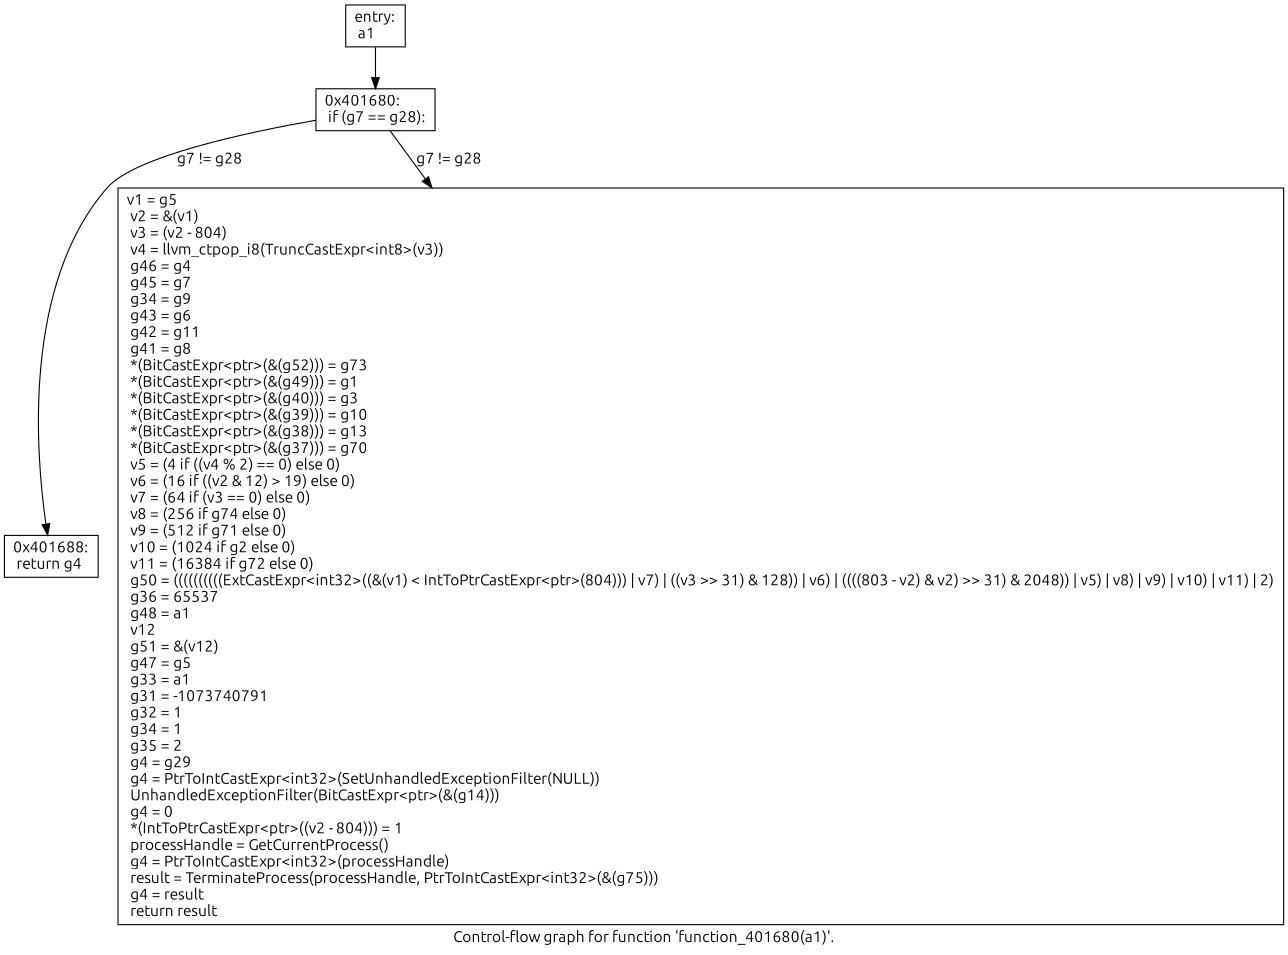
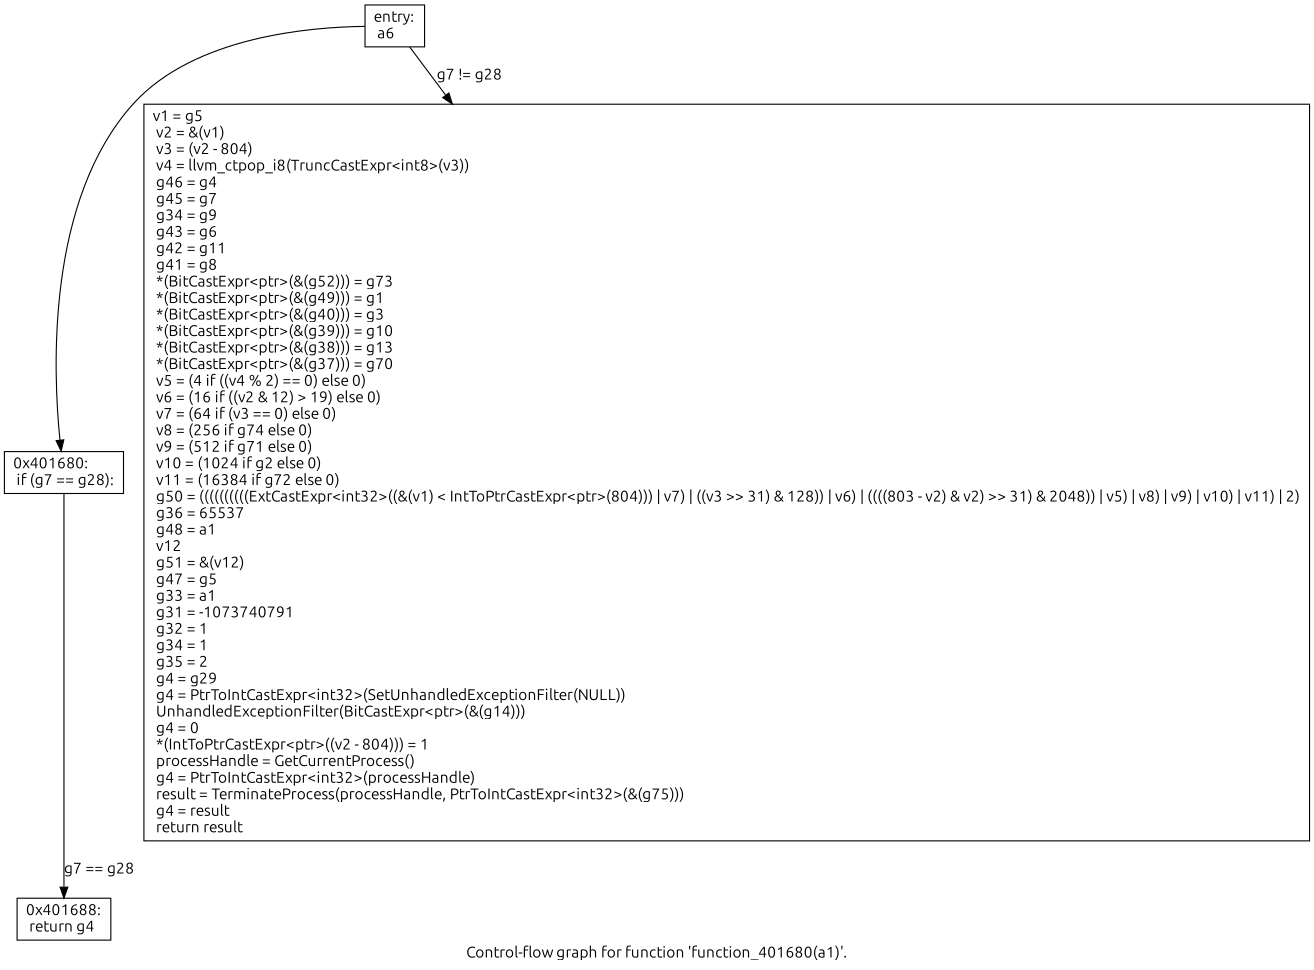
  digraph {
    fontname=Ubuntu
    label="Control-flow graph for function 'function_401680(a1)'."
    node [fontname=Ubuntu shape=record]
    edge [fontname=Ubuntu]
-   n1 [label="{entry:\l  a1\l}"]
+   n1 [label="{entry:\l  a6\l}"]
    n2 [label="{0x401680:\l  if (g7 == g28):\l}"]
    n3 [label="{0x401688:\l  return g4\l}"]
    n4 [label="{  v1 = g5\l  v2 = &(v1)\l  v3 = (v2 - 804)\l  v4 = llvm_ctpop_i8(TruncCastExpr\<int8\>(v3))\l  g46 = g4\l  g45 = g7\l  g34 = g9\l  g43 = g6\l  g42 = g11\l  g41 = g8\l  *(BitCastExpr\<ptr\>(&(g52))) = g73\l  *(BitCastExpr\<ptr\>(&(g49))) = g1\l  *(BitCastExpr\<ptr\>(&(g40))) = g3\l  *(BitCastExpr\<ptr\>(&(g39))) = g10\l  *(BitCastExpr\<ptr\>(&(g38))) = g13\l  *(BitCastExpr\<ptr\>(&(g37))) = g70\l  v5 = (4 if ((v4 % 2) == 0) else 0)\l  v6 = (16 if ((v2 & 12) \> 19) else 0)\l  v7 = (64 if (v3 == 0) else 0)\l  v8 = (256 if g74 else 0)\l  v9 = (512 if g71 else 0)\l  v10 = (1024 if g2 else 0)\l  v11 = (16384 if g72 else 0)\l  g50 = ((((((((((ExtCastExpr\<int32\>((&(v1) \< IntToPtrCastExpr\<ptr\>(804))) \| v7) \| ((v3 \>\> 31) & 128)) \| v6) \| ((((803 - v2) & v2) \>\> 31) & 2048)) \| v5) \| v8) \| v9) \| v10) \| v11) \| 2)\l  g36 = 65537\l  g48 = a1\l  v12\l  g51 = &(v12)\l  g47 = g5\l  g33 = a1\l  g31 = -1073740791\l  g32 = 1\l  g34 = 1\l  g35 = 2\l  g4 = g29\l  g4 = PtrToIntCastExpr\<int32\>(SetUnhandledExceptionFilter(NULL))\l  UnhandledExceptionFilter(BitCastExpr\<ptr\>(&(g14)))\l  g4 = 0\l  *(IntToPtrCastExpr\<ptr\>((v2 - 804))) = 1\l  processHandle = GetCurrentProcess()\l  g4 = PtrToIntCastExpr\<int32\>(processHandle)\l  result = TerminateProcess(processHandle, PtrToIntCastExpr\<int32\>(&(g75)))\l  g4 = result\l  return result\l}"]
    n1 -> n2
-   n2 -> n3 [label="g7 != g28"]
-   n2 -> n4 [label="g7 != g28"]
+   n2 -> n3 [label="g7 == g28"]
+   n1 -> n4 [label="g7 != g28"]
  }
